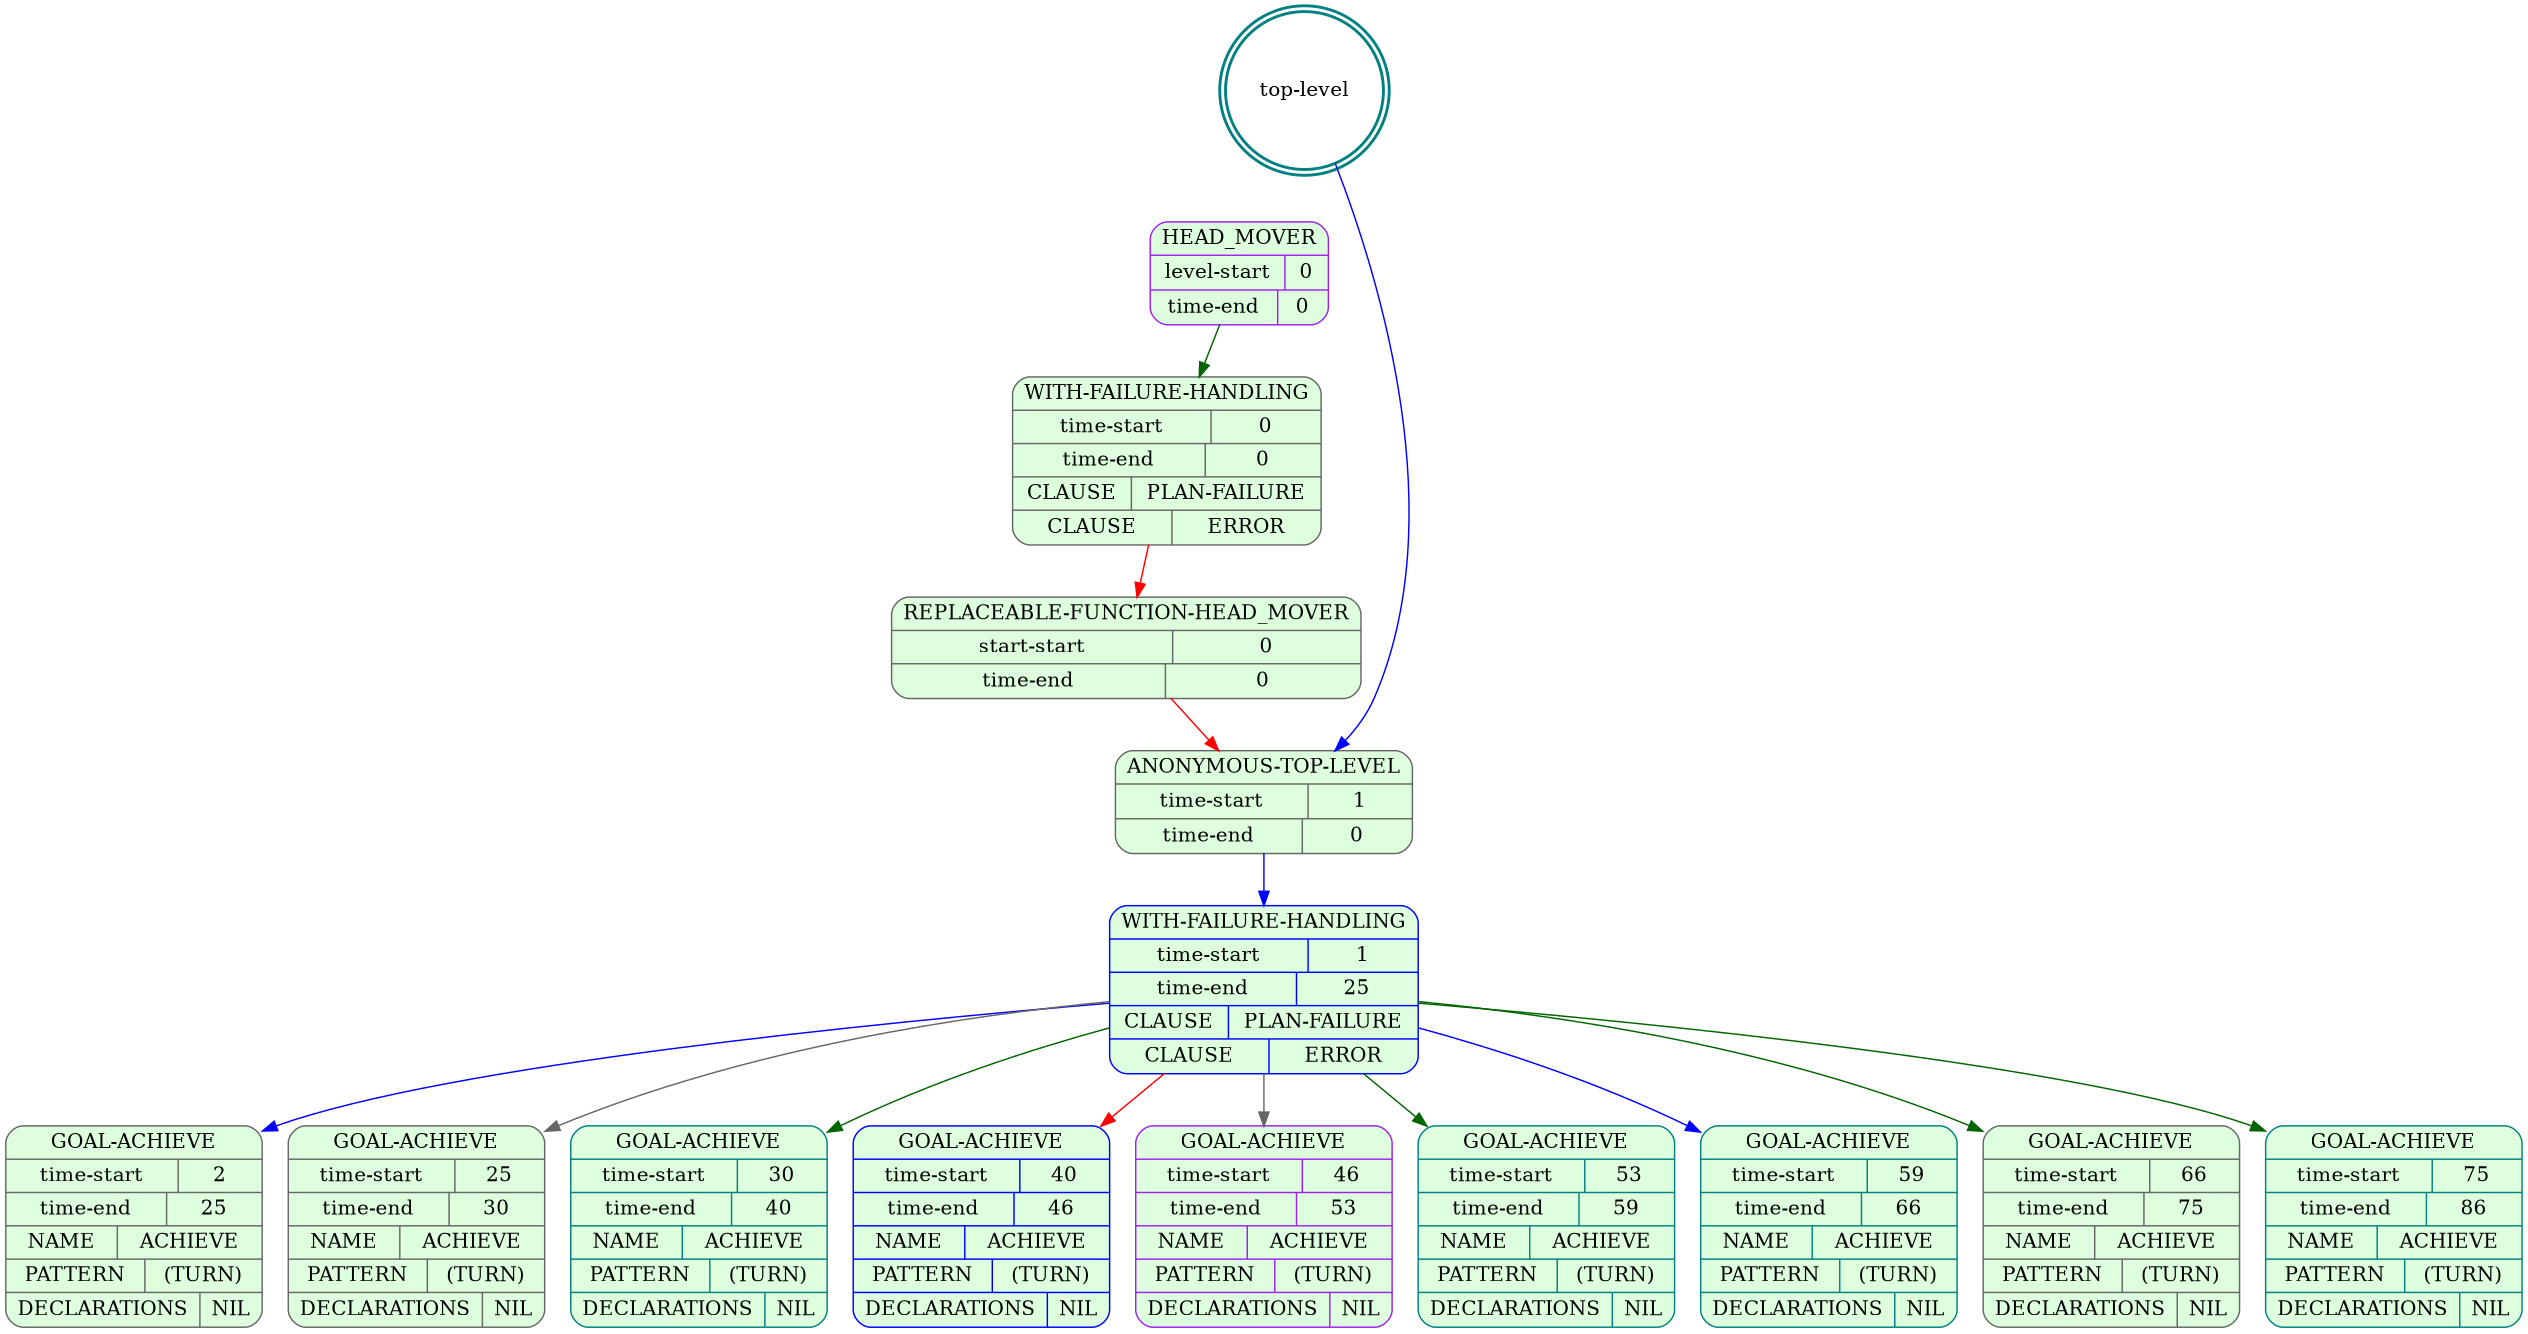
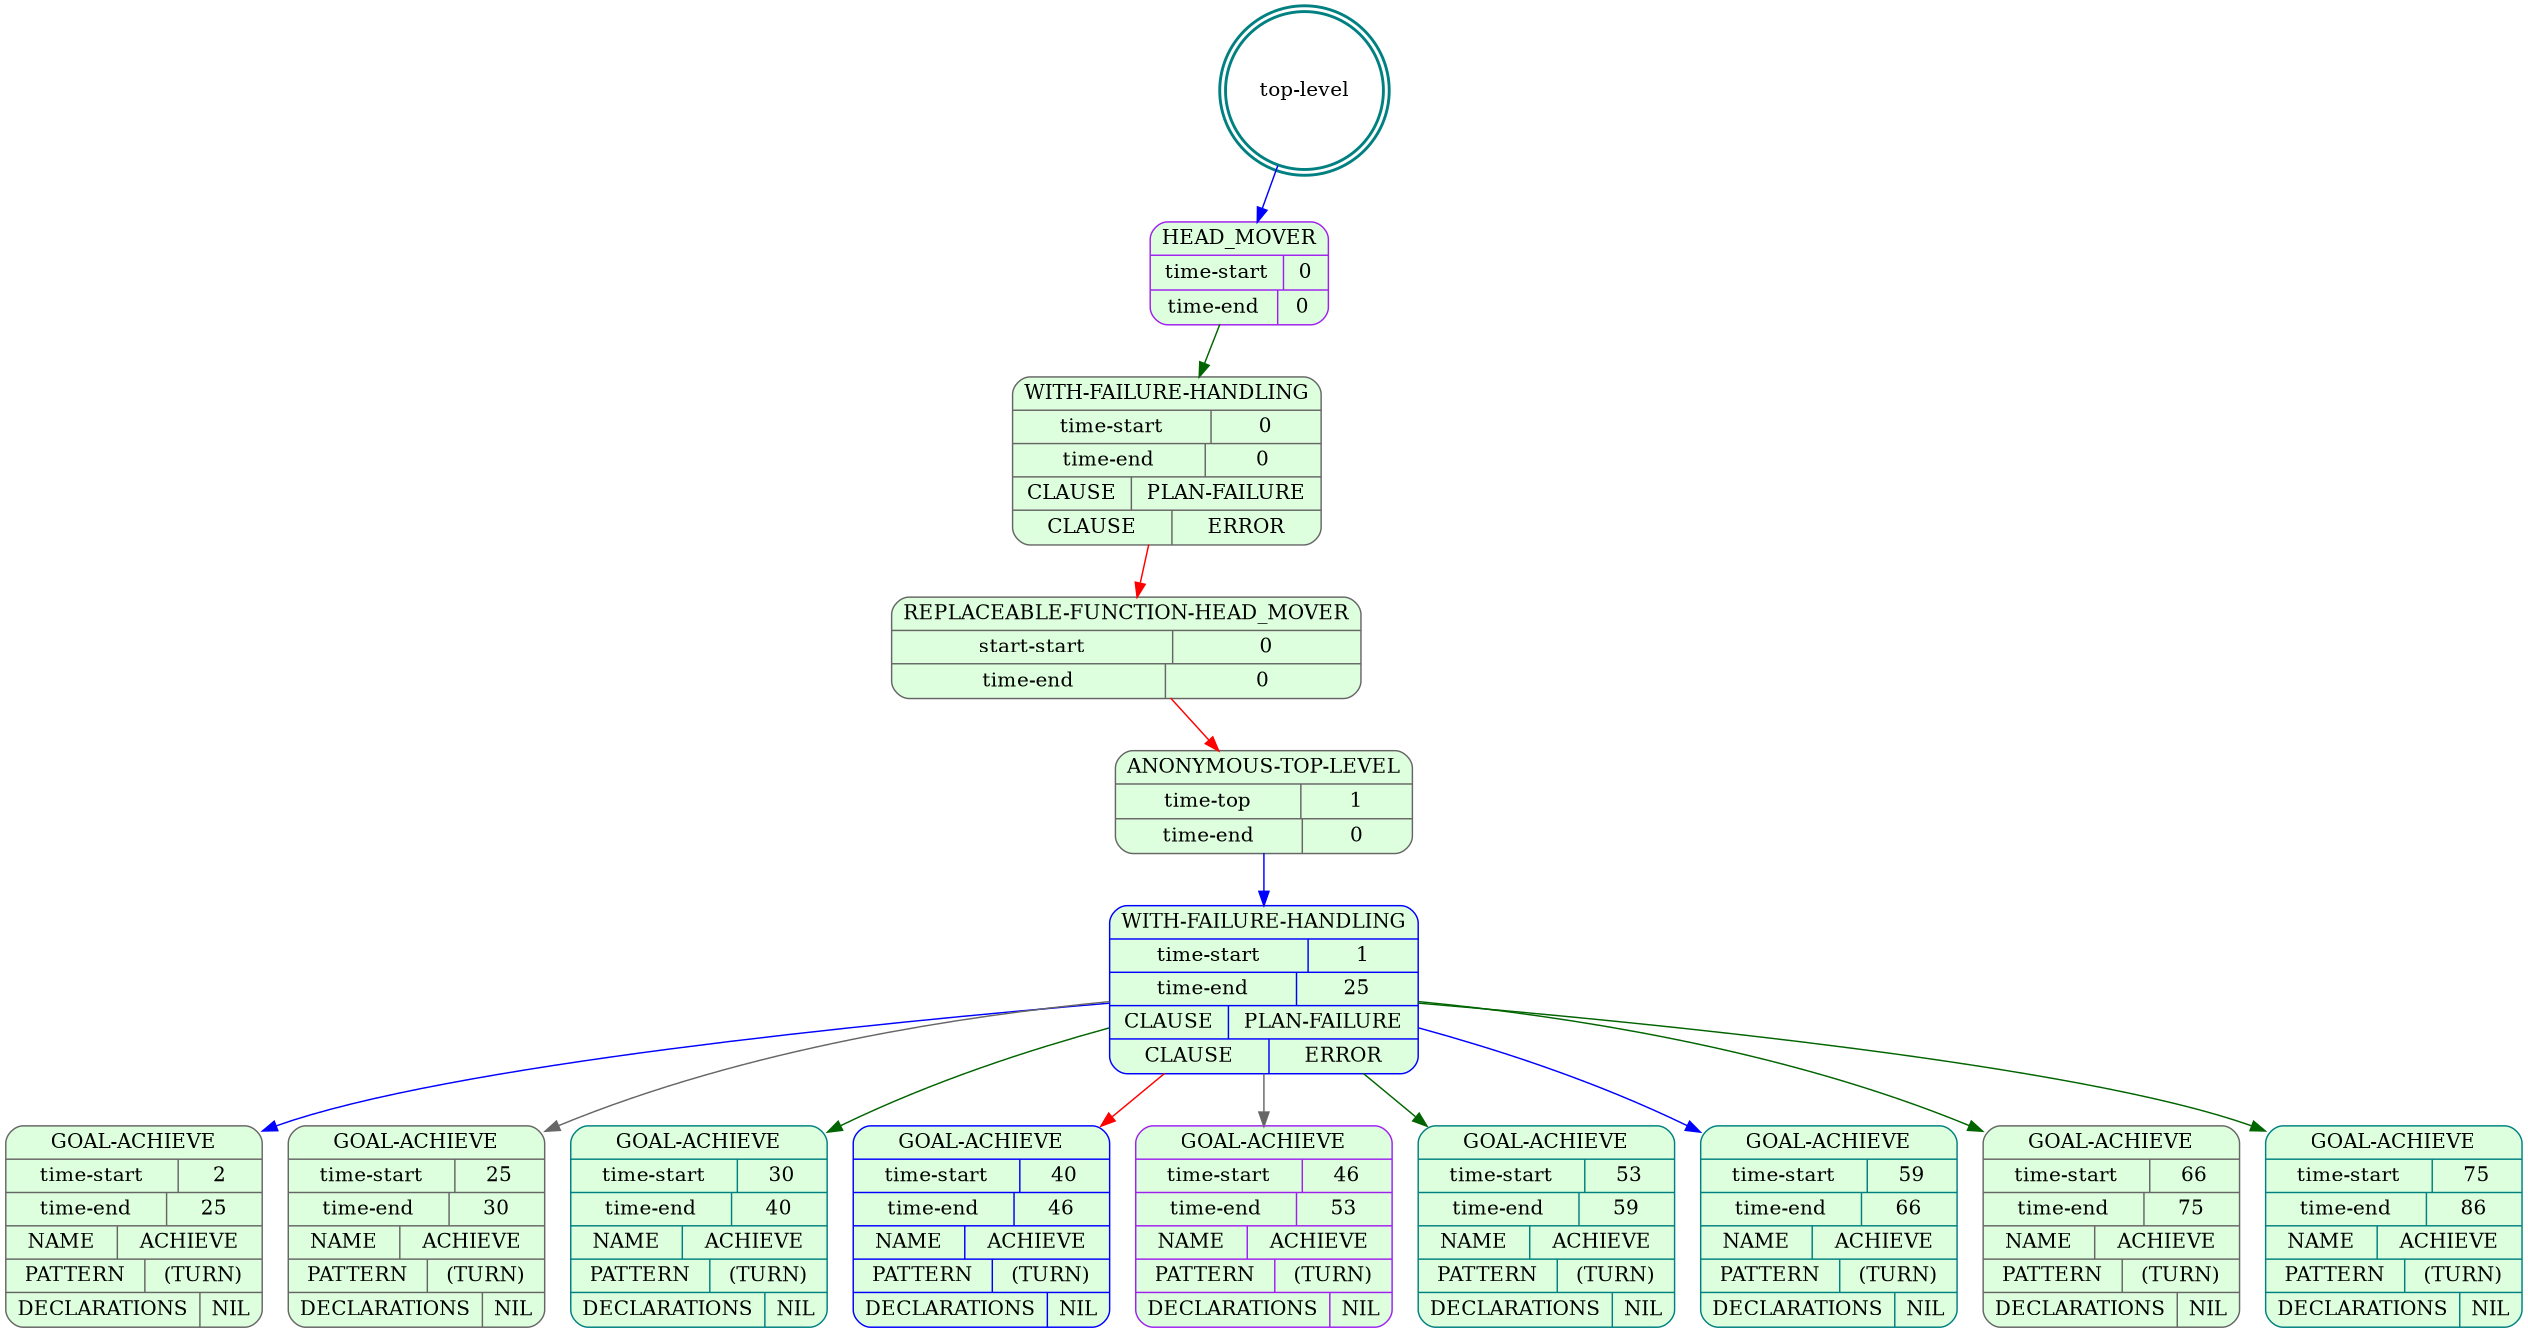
  digraph {
    node [color=gray40 shape=Mrecord style=filled fillcolor="#ddffdd"]
    edge [color=darkgreen]
    n1 [color=teal label="top-level" shape=doublecircle style=bold fillcolor=""]
-   n2 [color=purple label="{HEAD_MOVER|{level-start | 0}|{time-end | 0}}"]
+   n2 [color=purple label="{HEAD_MOVER|{time-start | 0}|{time-end | 0}}"]
    n3 [label="{WITH-FAILURE-HANDLING|{time-start | 0}|{time-end | 0}|{CLAUSE | PLAN-FAILURE}|{CLAUSE | ERROR}}"]
    n4 [label="{REPLACEABLE-FUNCTION-HEAD_MOVER|{start-start | 0}|{time-end | 0}}"]
-   n5 [label="{ANONYMOUS-TOP-LEVEL|{time-start | 1}|{time-end | 0}}"]
+   n5 [label="{ANONYMOUS-TOP-LEVEL|{time-top | 1}|{time-end | 0}}"]
    n6 [color=blue label="{WITH-FAILURE-HANDLING|{time-start | 1}|{time-end | 25}|{CLAUSE | PLAN-FAILURE}|{CLAUSE | ERROR}}"]
    n7 [label="{GOAL-ACHIEVE|{time-start | 2}|{time-end | 25}|{NAME | ACHIEVE}|{PATTERN | (TURN)}|{DECLARATIONS | NIL}}"]
    n8 [label="{GOAL-ACHIEVE|{time-start | 25}|{time-end | 30}|{NAME | ACHIEVE}|{PATTERN | (TURN)}|{DECLARATIONS | NIL}}"]
    n9 [color=teal label="{GOAL-ACHIEVE|{time-start | 30}|{time-end | 40}|{NAME | ACHIEVE}|{PATTERN | (TURN)}|{DECLARATIONS | NIL}}"]
    n10 [color=blue label="{GOAL-ACHIEVE|{time-start | 40}|{time-end | 46}|{NAME | ACHIEVE}|{PATTERN | (TURN)}|{DECLARATIONS | NIL}}"]
    n11 [color=purple label="{GOAL-ACHIEVE|{time-start | 46}|{time-end | 53}|{NAME | ACHIEVE}|{PATTERN | (TURN)}|{DECLARATIONS | NIL}}"]
    n12 [color=teal label="{GOAL-ACHIEVE|{time-start | 53}|{time-end | 59}|{NAME | ACHIEVE}|{PATTERN | (TURN)}|{DECLARATIONS | NIL}}"]
    n13 [color=teal label="{GOAL-ACHIEVE|{time-start | 59}|{time-end | 66}|{NAME | ACHIEVE}|{PATTERN | (TURN)}|{DECLARATIONS | NIL}}"]
    n14 [label="{GOAL-ACHIEVE|{time-start | 66}|{time-end | 75}|{NAME | ACHIEVE}|{PATTERN | (TURN)}|{DECLARATIONS | NIL}}"]
    n15 [color=teal label="{GOAL-ACHIEVE|{time-start | 75}|{time-end | 86}|{NAME | ACHIEVE}|{PATTERN | (TURN)}|{DECLARATIONS | NIL}}"]
-   n1 -> n5 [color=blue]
+   n1 -> n2 [color=blue]
    n2 -> n3
    n3 -> n4 [color=red]
    n4 -> n5 [color=red]
    n5 -> n6 [color=blue]
    n6 -> n7 [color=blue]
    n6 -> n8 [color=gray40]
    n6 -> n9
    n6 -> n10 [color=red]
    n6 -> n11 [color=gray40]
    n6 -> n12
    n6 -> n13 [color=blue]
    n6 -> n14
    n6 -> n15
  }
